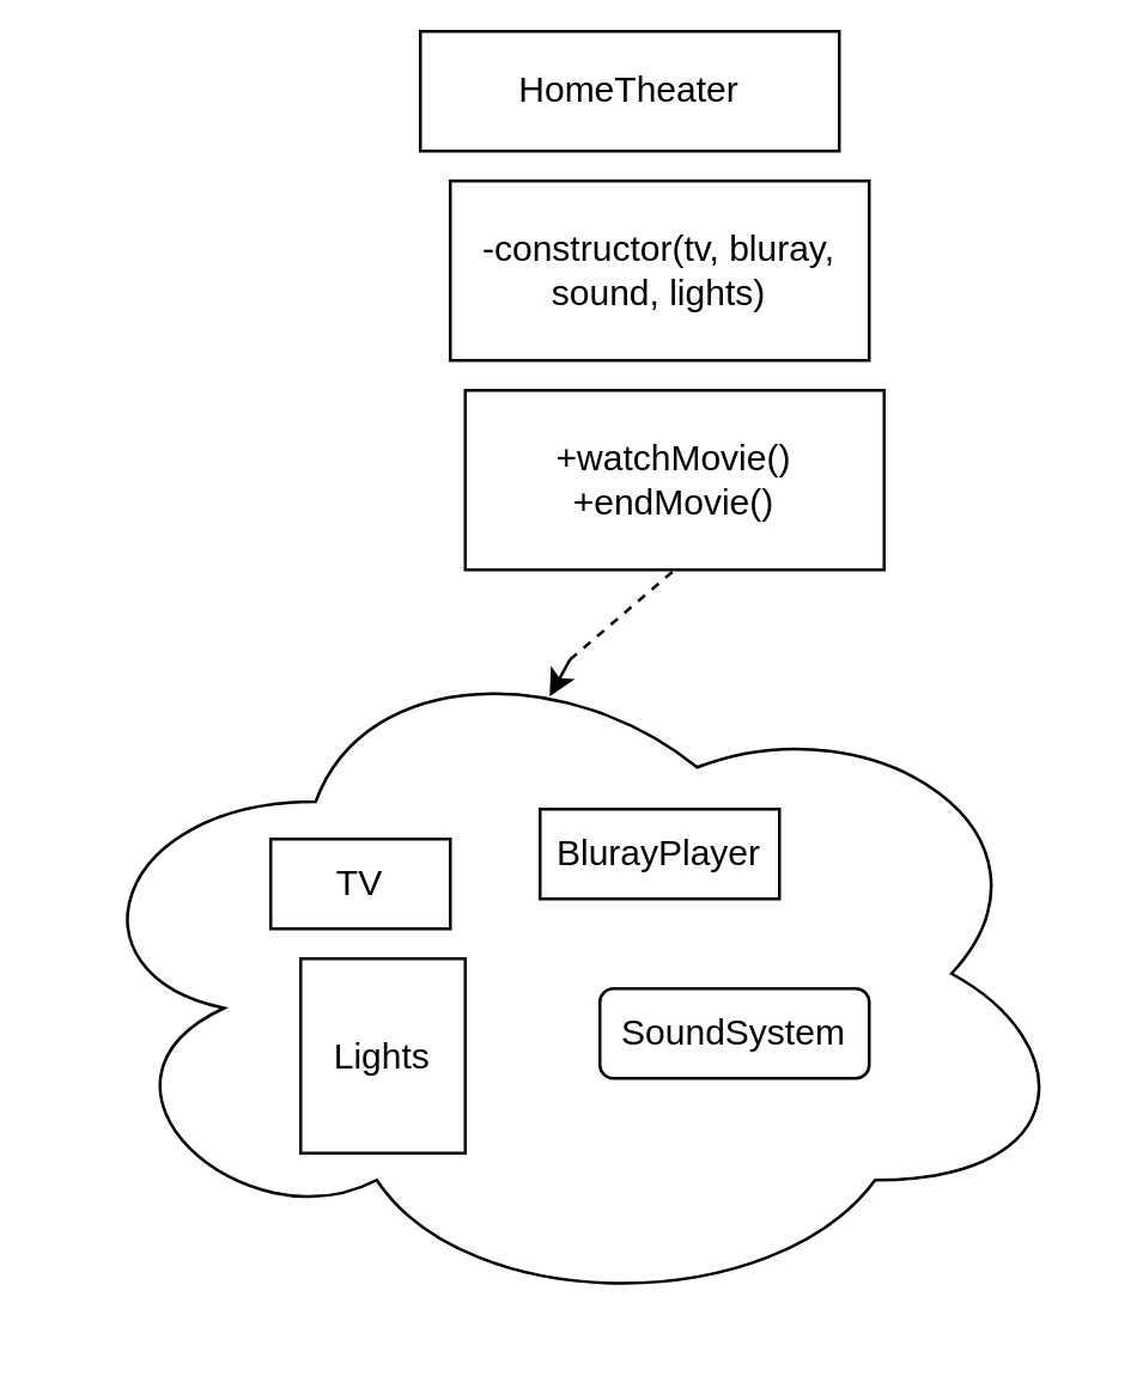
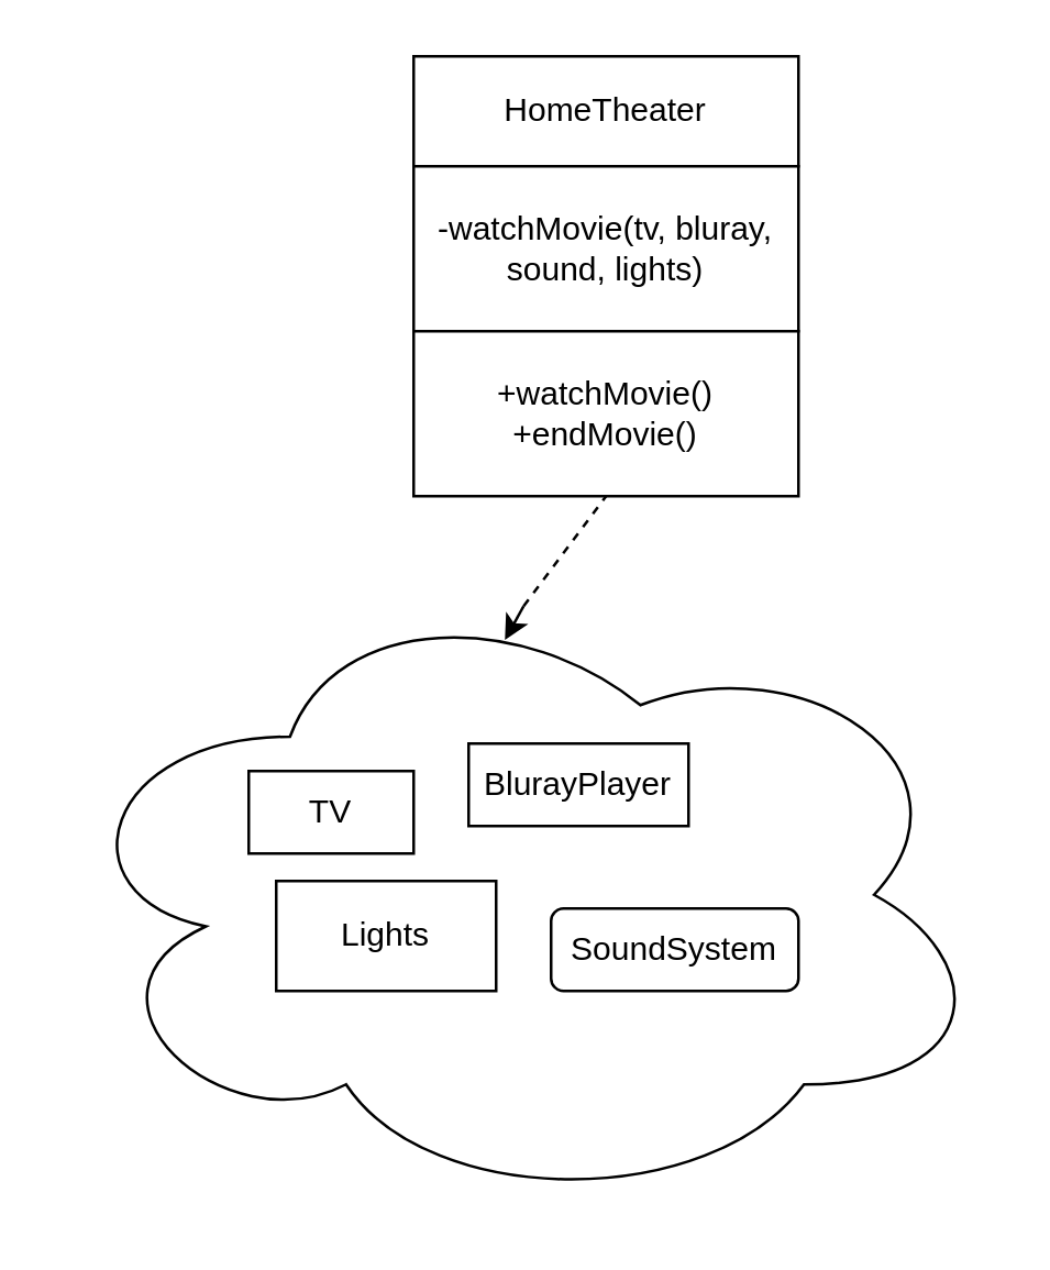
  <mxCell id="0" />
  <mxCell id="1" parent="0" />
- <mxCell id="2" value="HomeTheater" style="rounded=0;whiteSpace=wrap;html=1;" vertex="1" parent="1"><mxGeometry x="140" y="10" width="140" height="40" as="geometry" /></mxCell>
- <mxCell id="3" value="-constructor(tv, bluray, sound, lights)" style="rounded=0;whiteSpace=wrap;html=1;" vertex="1" parent="1"><mxGeometry x="150" y="60" width="140" height="60" as="geometry" /></mxCell>
- <mxCell id="4" value="+watchMovie()&lt;br&gt;+endMovie()" style="rounded=0;whiteSpace=wrap;html=1;" vertex="1" parent="1"><mxGeometry x="155" y="130" width="140" height="60" as="geometry" /></mxCell>
+ <mxCell id="2" value="HomeTheater" style="rounded=0;whiteSpace=wrap;html=1;" vertex="1" parent="1"><mxGeometry x="150" y="20" width="140" height="40" as="geometry" /></mxCell>
+ <mxCell id="3" value="-watchMovie(tv, bluray, sound, lights)" style="rounded=0;whiteSpace=wrap;html=1;" vertex="1" parent="1"><mxGeometry x="150" y="60" width="140" height="60" as="geometry" /></mxCell>
+ <mxCell id="4" value="+watchMovie()&lt;br&gt;+endMovie()" style="rounded=0;whiteSpace=wrap;html=1;" vertex="1" parent="1"><mxGeometry x="150" y="120" width="140" height="60" as="geometry" /></mxCell>
  <mxCell id="5" value="" style="ellipse;shape=cloud;whiteSpace=wrap;html=1;" vertex="1" parent="1"><mxGeometry x="20" y="210" width="340" height="230" as="geometry" /></mxCell>
  <mxCell id="6" value="TV" style="rounded=0;whiteSpace=wrap;html=1;" vertex="1" parent="1"><mxGeometry x="90" y="280" width="60" height="30" as="geometry" /></mxCell>
- <mxCell id="7" value="BlurayPlayer" style="rounded=0;whiteSpace=wrap;html=1;" vertex="1" parent="1"><mxGeometry x="180" y="270" width="80" height="30" as="geometry" /></mxCell>
+ <mxCell id="7" value="BlurayPlayer" style="rounded=0;whiteSpace=wrap;html=1;" vertex="1" parent="1"><mxGeometry x="170" y="270" width="80" height="30" as="geometry" /></mxCell>
  <mxCell id="8" value="SoundSystem" style="whiteSpace=wrap;html=1;rounded=1;" vertex="1" parent="1"><mxGeometry x="200" y="330" width="90" height="30" as="geometry" /></mxCell>
- <mxCell id="9" value="Lights" style="rounded=0;whiteSpace=wrap;html=1;" vertex="1" parent="1"><mxGeometry x="100" y="320" width="55" height="65" as="geometry" /></mxCell>
+ <mxCell id="9" value="Lights" style="rounded=0;whiteSpace=wrap;html=1;" vertex="1" parent="1"><mxGeometry x="100" y="320" width="80" height="40" as="geometry" /></mxCell>
  <mxCell id="10" value="" style="endArrow=classic;html=1;entryX=0.48;entryY=0.097;entryDx=0;entryDy=0;entryPerimeter=0;" edge="1" parent="1" target="5"><mxGeometry width="50" height="50" relative="1" as="geometry"><mxPoint x="190" y="220" as="sourcePoint" /><mxPoint x="410" y="120" as="targetPoint" /></mxGeometry></mxCell>
  <mxCell id="11" value="" style="endArrow=none;dashed=1;html=1;entryX=0.5;entryY=1;entryDx=0;entryDy=0;" edge="1" parent="1" target="4"><mxGeometry width="50" height="50" relative="1" as="geometry"><mxPoint x="190" y="220" as="sourcePoint" /><mxPoint x="290" y="180" as="targetPoint" /></mxGeometry></mxCell>
